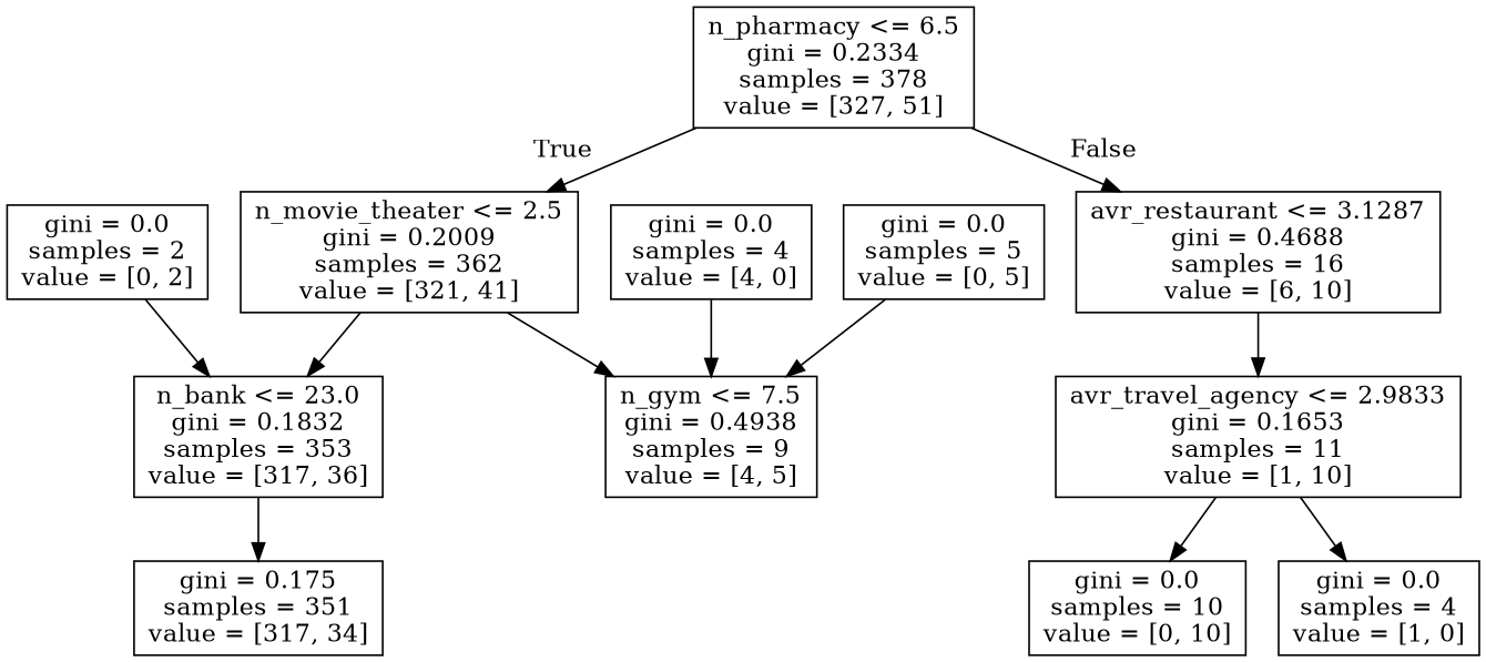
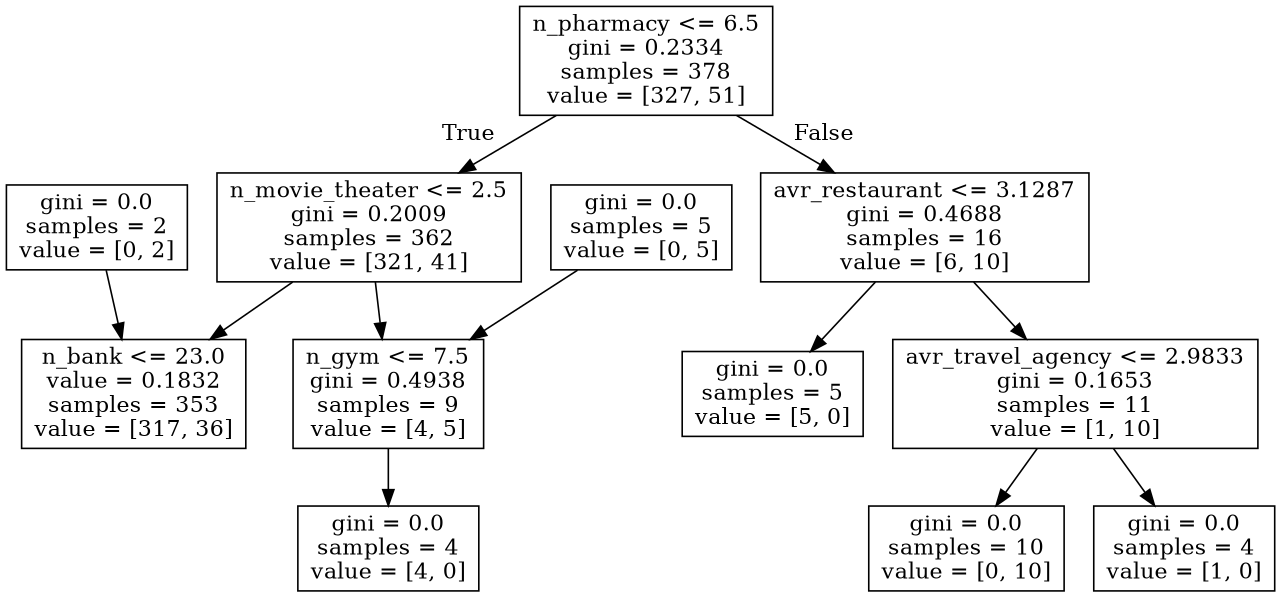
  digraph {
    node [shape=box]
    n1 [label="n_pharmacy <= 6.5\ngini = 0.2334\nsamples = 378\nvalue = [327, 51]"]
    n2 [label="n_movie_theater <= 2.5\ngini = 0.2009\nsamples = 362\nvalue = [321, 41]"]
    n3 [label="avr_restaurant <= 3.1287\ngini = 0.4688\nsamples = 16\nvalue = [6, 10]"]
-   n4 [label="n_bank <= 23.0\ngini = 0.1832\nsamples = 353\nvalue = [317, 36]"]
+   n4 [label="n_bank <= 23.0\nvalue = 0.1832\nsamples = 353\nvalue = [317, 36]"]
    n5 [label="n_gym <= 7.5\ngini = 0.4938\nsamples = 9\nvalue = [4, 5]"]
+   n6 [label="gini = 0.0\nsamples = 5\nvalue = [5, 0]"]
    n7 [label="avr_travel_agency <= 2.9833\ngini = 0.1653\nsamples = 11\nvalue = [1, 10]"]
-   n8 [label="gini = 0.175\nsamples = 351\nvalue = [317, 34]"]
    n9 [label="gini = 0.0\nsamples = 4\nvalue = [4, 0]"]
    n10 [label="gini = 0.0\nsamples = 2\nvalue = [0, 2]"]
    n11 [label="gini = 0.0\nsamples = 5\nvalue = [0, 5]"]
    n12 [label="gini = 0.0\nsamples = 10\nvalue = [0, 10]"]
    n13 [label="gini = 0.0\nsamples = 4\nvalue = [1, 0]"]
    n1 -> n2 [headlabel=True labelangle=45 labeldistance=2.5]
    n1 -> n3 [headlabel=False labelangle=-45 labeldistance=2.5]
    n2 -> n4
    n2 -> n5
+   n3 -> n6
    n3 -> n7
-   n4 -> n8
-   n9 -> n5
+   n5 -> n9
    n7 -> n12
    n7 -> n13
    n10 -> n4
    n11 -> n5
  }
